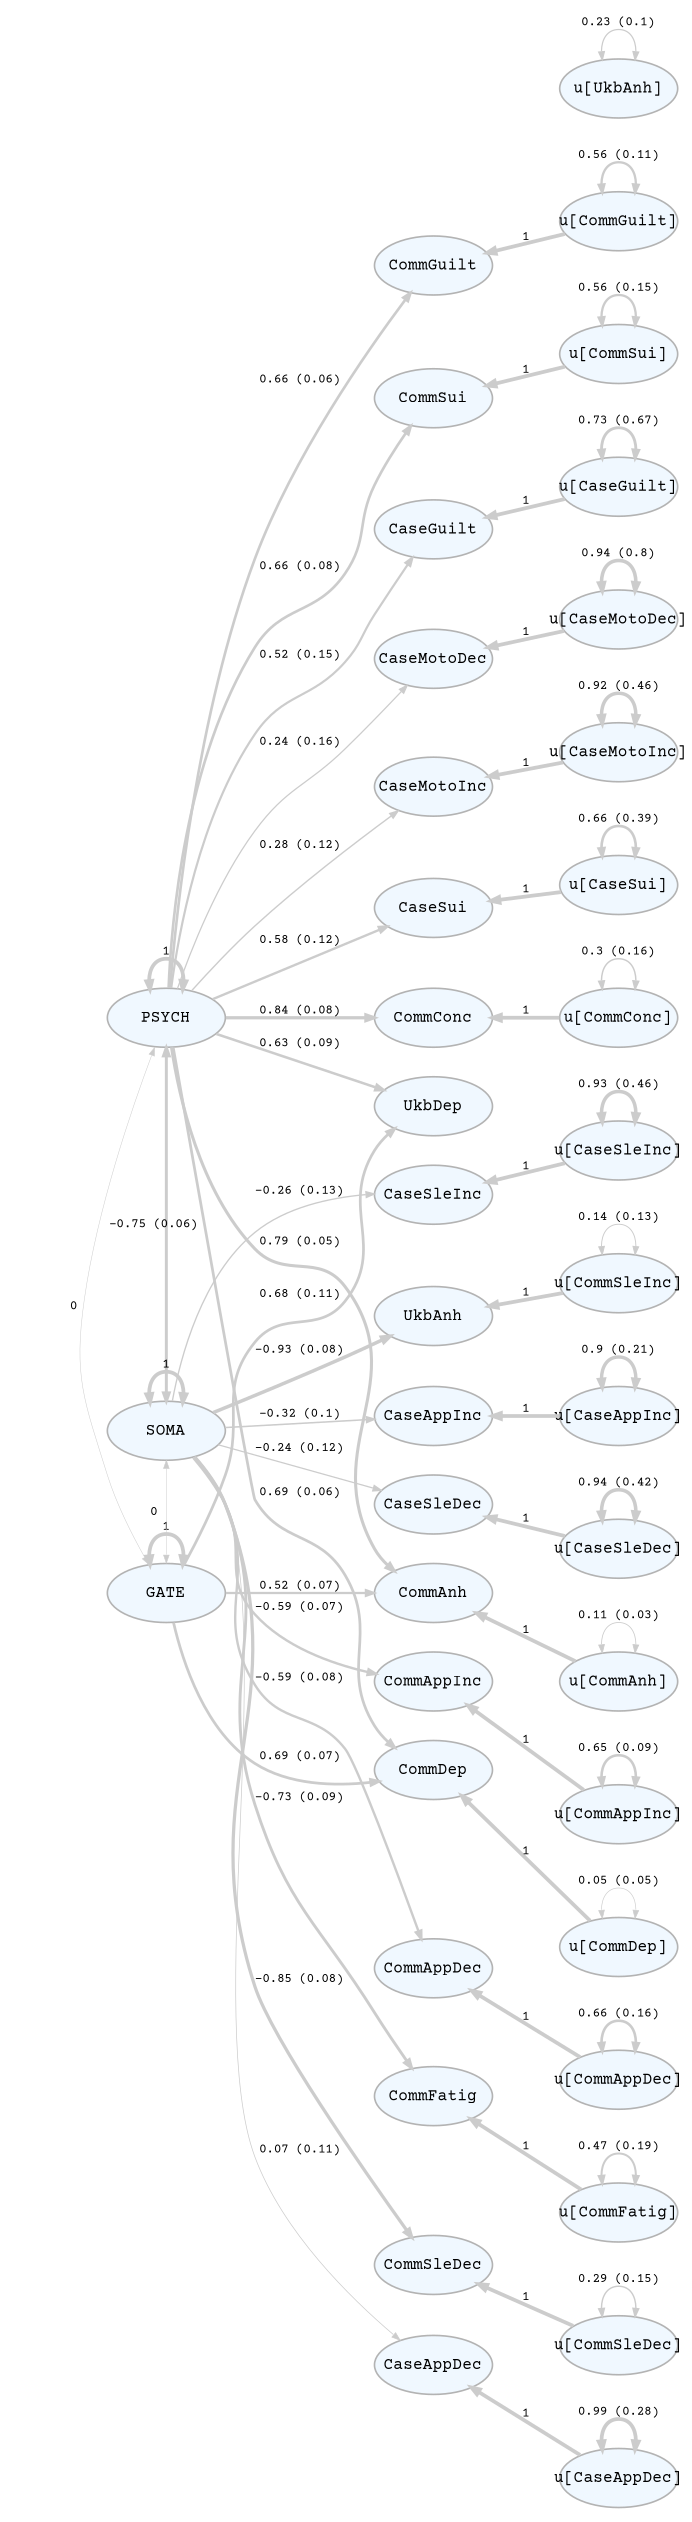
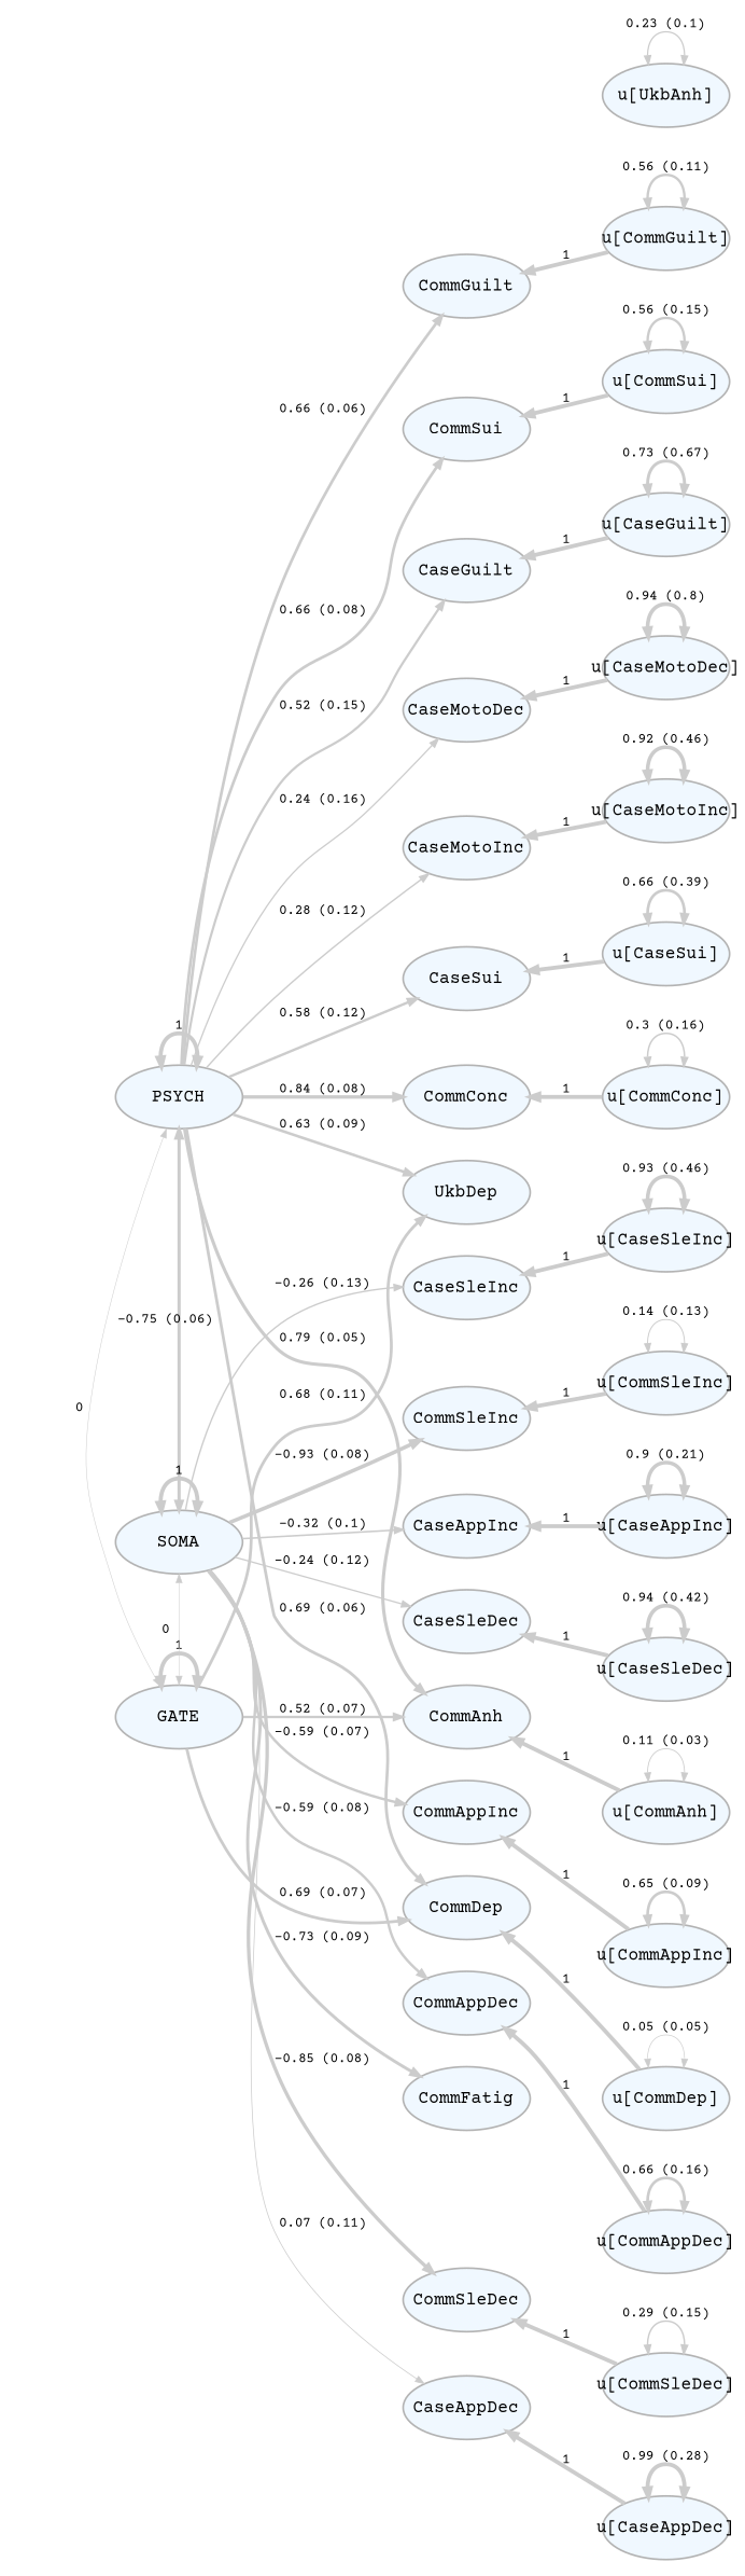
  digraph {
    bgcolor=white
    fontname="Courier Prime"
    rankdir=LR
    node [color=gray70 fillcolor=aliceblue fixedsize=true fontcolor=black fontname="Courier Prime" fontsize=10 shape=oval style=filled]
    edge [arrowsize=0.5 color=gray80 dir=forward fontname="Courier Prime" fontsize=8 penwidth=2.3]
    n1 [label=GATE width=1]
    n2 [label=PSYCH width=1]
    n3 [label=SOMA width=1]
    n4 [label=CommAnh width=1]
    n5 [label=CommDep width=1]
    n6 [label=UkbDep width=1]
    n7 [label=CaseGuilt width=1]
    n8 [label=CaseMotoDec width=1]
    n9 [label=CaseMotoInc width=1]
    n10 [label=CaseSui width=1]
    n11 [label=CommConc width=1]
    n12 [label=CommGuilt width=1]
    n13 [label=CommSui width=1]
    n14 [label=CaseAppDec width=1]
    n15 [label=CaseAppInc width=1]
    n16 [label=CaseSleDec width=1]
    n17 [label=CaseSleInc width=1]
    n18 [label=CommAppDec width=1]
    n19 [label=CommAppInc width=1]
    n20 [label=CommFatig width=1]
    n21 [label=CommSleDec width=1]
-   n22 [label=UkbAnh width=1]
+   n22 [label=CommSleInc width=1]
    n23 [label="u[CaseAppDec]" width=1]
    n24 [label="u[CaseAppInc]" width=1]
    n25 [label="u[CaseGuilt]" width=1]
    n26 [label="u[CaseMotoDec]" width=1]
    n27 [label="u[CaseMotoInc]" width=1]
    n28 [label="u[CaseSleDec]" width=1]
    n29 [label="u[CaseSleInc]" width=1]
    n30 [label="u[CaseSui]" width=1]
    n31 [label="u[CommAnh]" width=1]
    n32 [label="u[CommAppDec]" width=1]
    n33 [label="u[CommAppInc]" width=1]
    n34 [label="u[CommConc]" width=1]
    n35 [label="u[CommDep]" width=1]
-   n36 [label="u[CommFatig]" width=1]
    n37 [label="u[CommGuilt]" width=1]
    n38 [label="u[CommSleDec]" width=1]
    n39 [label="u[CommSleInc]" width=1]
    n40 [label="u[CommSui]" width=1]
    n41 [label="u[UkbAnh]" width=1]
    subgraph sub_1 {
      rank=min
      n1
      n2
      n3
    }
    subgraph sub_2 {
      rank=same
      n4
      n5
      n6
      n7
      n8
      n9
      n10
      n11
      n12
      n13
      n14
      n15
      n16
      n17
      n18
      n19
      n20
      n21
      n22
    }
    subgraph sub_3 {
      rank=max
      n23
      n24
      n25
      n26
      n27
      n28
      n29
      n30
      n31
      n32
      n33
      n34
      n35
-     n36
      n37
      n38
      n39
      n40
      n41
    }
    n1 -> n1 [dir=both label=1]
    n1 -> n4 [label="0.52 (0.07)" penwidth=1.34815285379802]
    n1 -> n5 [label="0.69 (0.07)" penwidth=1.68263538074814]
    n1 -> n6 [label="0.68 (0.11)" penwidth=1.66724999579779]
    n2 -> n1 [dir=both label=0 penwidth=0.3]
    n2 -> n2 [dir=both label=1]
    n2 -> n3 [dir=both label="-0.75 (0.06)" penwidth=1.80847614982851]
    n2 -> n4 [label="0.79 (0.05)" penwidth=1.87523344404819]
    n2 -> n5 [label="0.69 (0.06)" penwidth=1.67543688999212]
    n2 -> n6 [label="0.63 (0.09)" penwidth=1.56925670760779]
    n2 -> n7 [label="0.52 (0.15)" penwidth=1.33809534552945]
    n2 -> n8 [label="0.24 (0.16)" penwidth=0.771638683845032]
    n2 -> n9 [label="0.28 (0.12)" penwidth=0.855783172322198]
    n2 -> n10 [label="0.58 (0.12)" penwidth=1.46191891598299]
    n2 -> n11 [label="0.84 (0.08)" penwidth=1.97254952426481]
    n2 -> n12 [label="0.66 (0.06)" penwidth=1.62121950676712]
    n2 -> n13 [label="0.66 (0.08)" penwidth=1.62877535409734]
    n3 -> n1 [dir=both label=0 penwidth=0.3]
    n3 -> n3 [dir=both label=1]
    n3 -> n14 [label="0.07 (0.11)" penwidth=0.444321602932681]
    n3 -> n15 [label="-0.32 (0.1)" penwidth=0.939610916149251]
    n3 -> n16 [label="-0.24 (0.12)" penwidth=0.772915914795869]
    n3 -> n17 [label="-0.26 (0.13)" penwidth=0.823095361494909]
    n3 -> n18 [label="-0.59 (0.08)" penwidth=1.47143153777058]
    n3 -> n19 [label="-0.59 (0.07)" penwidth=1.48896329120741]
    n3 -> n20 [label="-0.73 (0.09)" penwidth=1.75730250991506]
    n3 -> n21 [label="-0.85 (0.08)" penwidth=1.99004386064249]
    n3 -> n22 [label="-0.93 (0.08)" penwidth=2.15548934590487]
    n23 -> n14 [label=1]
    n23 -> n23 [dir=both label="0.99 (0.28)" penwidth=2.28958604516297]
    n24 -> n15 [label=1]
    n24 -> n24 [dir=both label="0.9 (0.21)" penwidth=2.095450644604]
    n25 -> n7 [label=1]
    n25 -> n25 [dir=both label="0.73 (0.67)" penwidth=1.76118226942486]
    n26 -> n8 [label=1]
    n26 -> n26 [dir=both label="0.94 (0.8)" penwidth=2.18878226165298]
    n27 -> n9 [label=1]
    n27 -> n27 [dir=both label="0.92 (0.46)" penwidth=2.14555282436132]
    n28 -> n16 [label=1]
    n28 -> n28 [dir=both label="0.94 (0.42)" penwidth=2.18817786610699]
    n29 -> n17 [label=1]
    n29 -> n29 [dir=both label="0.93 (0.46)" penwidth=2.16318659392463]
    n30 -> n10 [label=1]
    n30 -> n30 [dir=both label="0.66 (0.39)" penwidth=1.62497531532052]
    n31 -> n4 [label=1]
    n31 -> n31 [dir=both label="0.11 (0.03)" penwidth=0.510007227043431]
    n32 -> n18 [label=1]
    n32 -> n32 [dir=both label="0.66 (0.16)" penwidth=1.61387231077934]
    n33 -> n19 [label=1]
    n33 -> n33 [dir=both label="0.65 (0.09)" penwidth=1.59318497687711]
    n34 -> n11 [label=1]
    n34 -> n34 [dir=both label="0.3 (0.16)" penwidth=0.901291040543753]
    n35 -> n5 [label=1]
    n35 -> n35 [dir=both label="0.05 (0.05)" penwidth=0.398244179897003]
-   n36 -> n20 [label=1]
-   n36 -> n36 [dir=both label="0.47 (0.19)" penwidth=1.23813460851675]
    n37 -> n12 [label=1]
    n37 -> n37 [dir=both label="0.56 (0.11)" penwidth=1.42718513588873]
    n38 -> n21 [label=1]
    n38 -> n38 [dir=both label="0.29 (0.15)" penwidth=0.871873435120498]
    n39 -> n22 [label=1]
    n39 -> n39 [dir=both label="0.14 (0.13)" penwidth=0.57857834820631]
    n40 -> n13 [label=1]
    n40 -> n40 [dir=both label="0.56 (0.15)" penwidth=1.41718113762376]
    n41 -> n41 [dir=both label="0.23 (0.1)" penwidth=0.752387962214995]
  }
